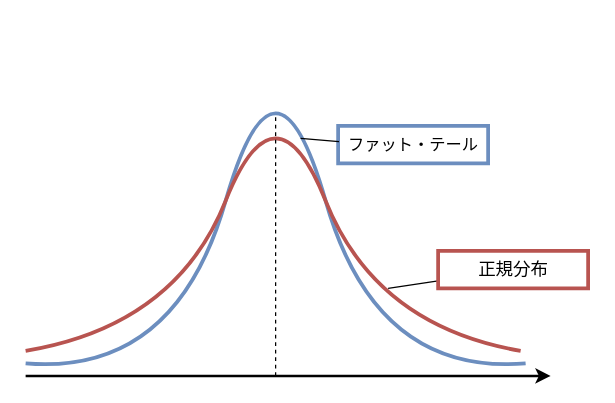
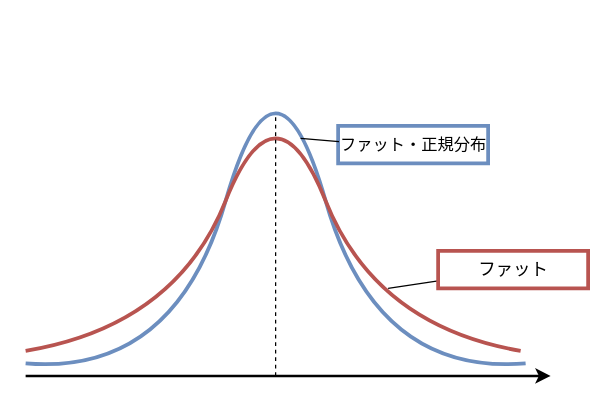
  <mxCell id="0" />
  <mxCell id="1" parent="0" />
  <mxCell id="2" value="" style="endArrow=classic;html=1;rounded=0;strokeWidth=2;" edge="1" parent="1"><mxGeometry width="50" height="50" relative="1" as="geometry"><mxPoint x="20" y="300" as="sourcePoint" /><mxPoint x="440" y="300" as="targetPoint" /><Array as="points"><mxPoint x="270" y="300" /></Array></mxGeometry></mxCell>
  <mxCell id="3" value="" style="endArrow=none;html=1;rounded=0;curved=1;fillColor=#dae8fc;strokeColor=#6c8ebf;strokeWidth=3;" edge="1" parent="1"><mxGeometry width="50" height="50" relative="1" as="geometry"><mxPoint x="20" y="290" as="sourcePoint" /><mxPoint x="420" y="290" as="targetPoint" /><Array as="points"><mxPoint x="140" y="300" /><mxPoint x="220" y="20" /><mxPoint x="300" y="300" /></Array></mxGeometry></mxCell>
  <mxCell id="4" value="" style="endArrow=none;html=1;rounded=0;curved=1;fillColor=#f8cecc;strokeColor=#b85450;strokeWidth=3;" edge="1" parent="1"><mxGeometry width="50" height="50" relative="1" as="geometry"><mxPoint x="20" y="280" as="sourcePoint" /><mxPoint x="416" y="280" as="targetPoint" /><Array as="points"><mxPoint x="140" y="260" /><mxPoint x="220" y="60" /><mxPoint x="300" y="260" /></Array></mxGeometry></mxCell>
  <mxCell id="5" value="" style="endArrow=none;dashed=1;html=1;rounded=0;" edge="1" parent="1"><mxGeometry width="50" height="50" relative="1" as="geometry"><mxPoint x="220" y="300" as="sourcePoint" /><mxPoint x="220" y="90" as="targetPoint" /></mxGeometry></mxCell>
  <mxCell id="6" value="" style="verticalLabelPosition=bottom;verticalAlign=top;html=1;shape=mxgraph.basic.rect;fillColor2=none;strokeWidth=3;size=20;indent=5;fillColor=none;strokeColor=#6C8EBF;" vertex="1" parent="1"><mxGeometry x="270" y="100" width="120" height="30" as="geometry" /></mxCell>
- <mxCell id="7" value="ファット・テール" style="text;strokeColor=none;align=center;fillColor=none;html=1;verticalAlign=middle;whiteSpace=wrap;rounded=0;fontSize=13;" vertex="1" parent="1"><mxGeometry x="267.5" y="100" width="125" height="30" as="geometry" /></mxCell>
+ <mxCell id="7" value="ファット・正規分布" style="text;strokeColor=none;align=center;fillColor=none;html=1;verticalAlign=middle;whiteSpace=wrap;rounded=0;fontSize=13;" vertex="1" parent="1"><mxGeometry x="267.5" y="100" width="125" height="30" as="geometry" /></mxCell>
  <mxCell id="8" value="" style="endArrow=none;html=1;rounded=0;entryX=0.006;entryY=0.422;entryDx=0;entryDy=0;entryPerimeter=0;" edge="1" parent="1" target="6"><mxGeometry width="50" height="50" relative="1" as="geometry"><mxPoint x="240" y="110" as="sourcePoint" /><mxPoint x="290" y="60" as="targetPoint" /></mxGeometry></mxCell>
  <mxCell id="9" value="" style="endArrow=none;html=1;rounded=0;" edge="1" parent="1" target="10"><mxGeometry width="50" height="50" relative="1" as="geometry"><mxPoint x="310" y="230" as="sourcePoint" /><mxPoint x="340" y="220" as="targetPoint" /></mxGeometry></mxCell>
  <mxCell id="10" value="" style="rounded=0;whiteSpace=wrap;html=1;fillColor=none;strokeColor=#B85450;strokeWidth=3;" vertex="1" parent="1"><mxGeometry x="350" y="200" width="120" height="30" as="geometry" /></mxCell>
- <mxCell id="11" value="正規分布" style="text;strokeColor=none;align=center;fillColor=none;html=1;verticalAlign=middle;whiteSpace=wrap;rounded=0;fontSize=14;" vertex="1" parent="1"><mxGeometry x="357.5" y="200" width="105" height="30" as="geometry" /></mxCell>
+ <mxCell id="11" value="ファット" style="text;strokeColor=none;align=center;fillColor=none;html=1;verticalAlign=middle;whiteSpace=wrap;rounded=0;fontSize=14;" vertex="1" parent="1"><mxGeometry x="357.5" y="200" width="105" height="30" as="geometry" /></mxCell>
